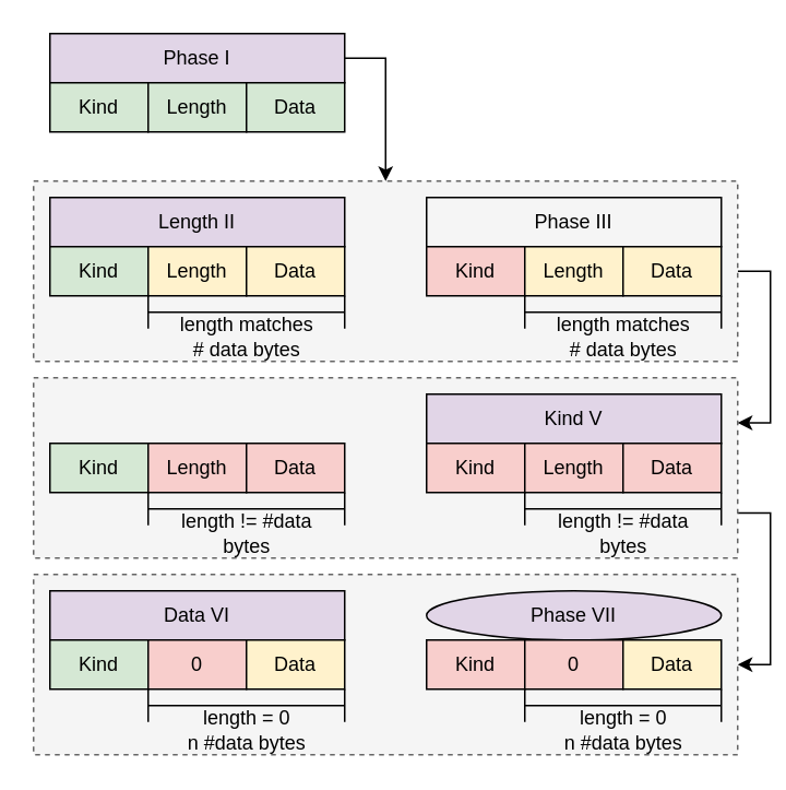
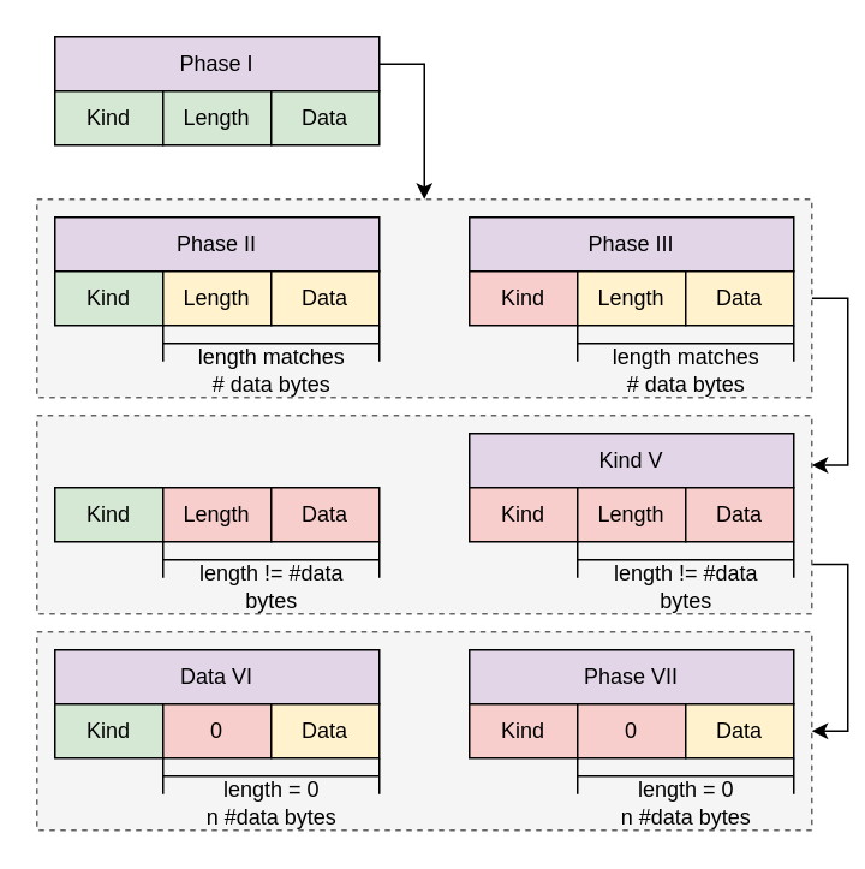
  <mxCell id="0" />
  <mxCell id="1" parent="0" />
  <mxCell id="2" value="" style="rounded=0;whiteSpace=wrap;html=1;fontSize=10;strokeColor=#666666;fillColor=#f5f5f5;fontColor=#333333;dashed=1;" vertex="1" parent="1"><mxGeometry x="20" y="350" width="430" height="110" as="geometry" /></mxCell>
  <mxCell id="3" style="edgeStyle=orthogonalEdgeStyle;rounded=0;orthogonalLoop=1;jettySize=auto;html=1;exitX=1;exitY=0.75;exitDx=0;exitDy=0;entryX=1;entryY=0.5;entryDx=0;entryDy=0;fontSize=10;" edge="1" parent="1" source="4" target="2"><mxGeometry relative="1" as="geometry" /></mxCell>
  <mxCell id="4" value="" style="rounded=0;whiteSpace=wrap;html=1;fontSize=10;strokeColor=#666666;fillColor=#f5f5f5;fontColor=#333333;dashed=1;" vertex="1" parent="1"><mxGeometry x="20" y="230" width="430" height="110" as="geometry" /></mxCell>
  <mxCell id="5" style="edgeStyle=orthogonalEdgeStyle;rounded=0;orthogonalLoop=1;jettySize=auto;html=1;exitX=1;exitY=0.5;exitDx=0;exitDy=0;entryX=1;entryY=0.25;entryDx=0;entryDy=0;fontSize=10;" edge="1" parent="1" source="6" target="4"><mxGeometry relative="1" as="geometry" /></mxCell>
  <mxCell id="6" value="" style="rounded=0;whiteSpace=wrap;html=1;fontSize=10;strokeColor=#666666;fillColor=#f5f5f5;fontColor=#333333;dashed=1;" vertex="1" parent="1"><mxGeometry x="20" y="110" width="430" height="110" as="geometry" /></mxCell>
  <mxCell id="7" style="edgeStyle=orthogonalEdgeStyle;rounded=0;orthogonalLoop=1;jettySize=auto;html=1;exitX=1;exitY=0.5;exitDx=0;exitDy=0;entryX=0.5;entryY=0;entryDx=0;entryDy=0;fontSize=10;" edge="1" parent="1" source="8" target="6"><mxGeometry relative="1" as="geometry" /></mxCell>
  <mxCell id="8" value="Phase I" style="rounded=0;whiteSpace=wrap;html=1;fillColor=#e1d5e7;strokeColor=#000000;strokeWidth=1;" vertex="1" parent="1"><mxGeometry x="30" y="20" width="180" height="30" as="geometry" /></mxCell>
  <mxCell id="9" value="Kind" style="rounded=0;whiteSpace=wrap;html=1;fillColor=#d5e8d4;strokeColor=#000000;" vertex="1" parent="1"><mxGeometry x="30" y="50" width="60" height="30" as="geometry" /></mxCell>
  <mxCell id="10" value="Length" style="rounded=0;whiteSpace=wrap;html=1;fillColor=#d5e8d4;strokeColor=#000000;" vertex="1" parent="1"><mxGeometry x="90" y="50" width="60" height="30" as="geometry" /></mxCell>
  <mxCell id="11" value="Data" style="rounded=0;whiteSpace=wrap;html=1;fillColor=#d5e8d4;strokeColor=#000000;" vertex="1" parent="1"><mxGeometry x="150" y="50" width="60" height="30" as="geometry" /></mxCell>
- <mxCell id="12" value="Length II" style="rounded=0;whiteSpace=wrap;html=1;fillColor=#e1d5e7;strokeColor=#000000;strokeWidth=1;" vertex="1" parent="1"><mxGeometry x="30" y="120" width="180" height="30" as="geometry" /></mxCell>
+ <mxCell id="12" value="Phase II" style="rounded=0;whiteSpace=wrap;html=1;fillColor=#e1d5e7;strokeColor=#000000;strokeWidth=1;" vertex="1" parent="1"><mxGeometry x="30" y="120" width="180" height="30" as="geometry" /></mxCell>
  <mxCell id="13" value="Kind" style="rounded=0;whiteSpace=wrap;html=1;fillColor=#d5e8d4;strokeColor=#000000;" vertex="1" parent="1"><mxGeometry x="30" y="150" width="60" height="30" as="geometry" /></mxCell>
  <mxCell id="14" value="Length" style="rounded=0;whiteSpace=wrap;html=1;fillColor=#fff2cc;strokeColor=#000000;" vertex="1" parent="1"><mxGeometry x="90" y="150" width="60" height="30" as="geometry" /></mxCell>
  <mxCell id="15" value="Data" style="rounded=0;whiteSpace=wrap;html=1;fillColor=#fff2cc;strokeColor=#000000;" vertex="1" parent="1"><mxGeometry x="150" y="150" width="60" height="30" as="geometry" /></mxCell>
  <mxCell id="16" value="" style="shape=crossbar;whiteSpace=wrap;html=1;rounded=1;" vertex="1" parent="1"><mxGeometry x="90" y="180" width="120" height="20" as="geometry" /></mxCell>
  <mxCell id="17" value="&lt;div&gt;length matches&lt;/div&gt;&lt;div&gt;# data bytes&lt;br&gt;&lt;/div&gt;" style="text;html=1;align=center;verticalAlign=middle;resizable=0;points=[];autosize=1;strokeColor=none;fillColor=none;" vertex="1" parent="1"><mxGeometry x="100" y="190" width="100" height="30" as="geometry" /></mxCell>
  <mxCell id="18" value="Kind" style="rounded=0;whiteSpace=wrap;html=1;fillColor=#d5e8d4;strokeColor=#000000;" vertex="1" parent="1"><mxGeometry x="30" y="270" width="60" height="30" as="geometry" /></mxCell>
  <mxCell id="19" value="Length" style="rounded=0;whiteSpace=wrap;html=1;fillColor=#f8cecc;strokeColor=#000000;" vertex="1" parent="1"><mxGeometry x="90" y="270" width="60" height="30" as="geometry" /></mxCell>
  <mxCell id="20" value="Data" style="rounded=0;whiteSpace=wrap;html=1;fillColor=#f8cecc;strokeColor=#000000;" vertex="1" parent="1"><mxGeometry x="150" y="270" width="60" height="30" as="geometry" /></mxCell>
  <mxCell id="21" value="" style="shape=crossbar;whiteSpace=wrap;html=1;rounded=1;" vertex="1" parent="1"><mxGeometry x="90" y="300" width="120" height="20" as="geometry" /></mxCell>
  <mxCell id="22" value="&lt;div&gt;length != #data&lt;/div&gt;&lt;div&gt;bytes&lt;/div&gt;" style="text;html=1;align=center;verticalAlign=middle;resizable=0;points=[];autosize=1;strokeColor=none;fillColor=none;" vertex="1" parent="1"><mxGeometry x="105" y="310" width="90" height="30" as="geometry" /></mxCell>
- <mxCell id="23" value="Phase III" style="rounded=0;whiteSpace=wrap;html=1;fillColor=#f5f5f5;strokeColor=#000000;strokeWidth=1;" vertex="1" parent="1"><mxGeometry x="260" y="120" width="180" height="30" as="geometry" /></mxCell>
+ <mxCell id="23" value="Phase III" style="rounded=0;whiteSpace=wrap;html=1;fillColor=#e1d5e7;strokeColor=#000000;strokeWidth=1;" vertex="1" parent="1"><mxGeometry x="260" y="120" width="180" height="30" as="geometry" /></mxCell>
  <mxCell id="24" value="Kind" style="rounded=0;whiteSpace=wrap;html=1;fillColor=#f8cecc;strokeColor=#000000;" vertex="1" parent="1"><mxGeometry x="260" y="150" width="60" height="30" as="geometry" /></mxCell>
  <mxCell id="25" value="Length" style="rounded=0;whiteSpace=wrap;html=1;fillColor=#fff2cc;strokeColor=#000000;" vertex="1" parent="1"><mxGeometry x="320" y="150" width="60" height="30" as="geometry" /></mxCell>
  <mxCell id="26" value="Data" style="rounded=0;whiteSpace=wrap;html=1;fillColor=#fff2cc;strokeColor=#000000;" vertex="1" parent="1"><mxGeometry x="380" y="150" width="60" height="30" as="geometry" /></mxCell>
  <mxCell id="27" value="" style="shape=crossbar;whiteSpace=wrap;html=1;rounded=1;" vertex="1" parent="1"><mxGeometry x="320" y="180" width="120" height="20" as="geometry" /></mxCell>
  <mxCell id="28" value="&lt;div&gt;length matches&lt;/div&gt;&lt;div&gt;# data bytes&lt;br&gt;&lt;/div&gt;" style="text;html=1;align=center;verticalAlign=middle;resizable=0;points=[];autosize=1;strokeColor=none;fillColor=none;" vertex="1" parent="1"><mxGeometry x="330" y="190" width="100" height="30" as="geometry" /></mxCell>
  <mxCell id="29" value="Kind V" style="rounded=0;whiteSpace=wrap;html=1;fillColor=#e1d5e7;strokeColor=#000000;strokeWidth=1;" vertex="1" parent="1"><mxGeometry x="260" y="240" width="180" height="30" as="geometry" /></mxCell>
  <mxCell id="30" value="Kind" style="rounded=0;whiteSpace=wrap;html=1;fillColor=#f8cecc;strokeColor=#000000;" vertex="1" parent="1"><mxGeometry x="260" y="270" width="60" height="30" as="geometry" /></mxCell>
  <mxCell id="31" value="Length" style="rounded=0;whiteSpace=wrap;html=1;fillColor=#f8cecc;strokeColor=#000000;" vertex="1" parent="1"><mxGeometry x="320" y="270" width="60" height="30" as="geometry" /></mxCell>
  <mxCell id="32" value="Data" style="rounded=0;whiteSpace=wrap;html=1;fillColor=#f8cecc;strokeColor=#000000;" vertex="1" parent="1"><mxGeometry x="380" y="270" width="60" height="30" as="geometry" /></mxCell>
  <mxCell id="33" value="" style="shape=crossbar;whiteSpace=wrap;html=1;rounded=1;" vertex="1" parent="1"><mxGeometry x="320" y="300" width="120" height="20" as="geometry" /></mxCell>
  <mxCell id="34" value="&lt;div&gt;length != #data&lt;/div&gt;&lt;div&gt;bytes&lt;/div&gt;" style="text;html=1;align=center;verticalAlign=middle;resizable=0;points=[];autosize=1;strokeColor=none;fillColor=none;" vertex="1" parent="1"><mxGeometry x="335" y="310" width="90" height="30" as="geometry" /></mxCell>
  <mxCell id="35" value="Data VI" style="rounded=0;whiteSpace=wrap;html=1;fillColor=#e1d5e7;strokeColor=#000000;strokeWidth=1;" vertex="1" parent="1"><mxGeometry x="30" y="360" width="180" height="30" as="geometry" /></mxCell>
  <mxCell id="36" value="Kind" style="rounded=0;whiteSpace=wrap;html=1;fillColor=#d5e8d4;strokeColor=#000000;" vertex="1" parent="1"><mxGeometry x="30" y="390" width="60" height="30" as="geometry" /></mxCell>
  <mxCell id="37" value="0" style="rounded=0;whiteSpace=wrap;html=1;fillColor=#f8cecc;strokeColor=#000000;" vertex="1" parent="1"><mxGeometry x="90" y="390" width="60" height="30" as="geometry" /></mxCell>
  <mxCell id="38" value="Data" style="rounded=0;whiteSpace=wrap;html=1;fillColor=#fff2cc;strokeColor=#000000;" vertex="1" parent="1"><mxGeometry x="150" y="390" width="60" height="30" as="geometry" /></mxCell>
  <mxCell id="39" value="" style="shape=crossbar;whiteSpace=wrap;html=1;rounded=1;" vertex="1" parent="1"><mxGeometry x="90" y="420" width="120" height="20" as="geometry" /></mxCell>
  <mxCell id="40" value="&lt;div&gt;length = 0 &lt;br&gt;&lt;/div&gt;&lt;div&gt;n #data bytes&lt;/div&gt;" style="text;html=1;align=center;verticalAlign=middle;resizable=0;points=[];autosize=1;strokeColor=none;fillColor=none;" vertex="1" parent="1"><mxGeometry x="105" y="430" width="90" height="30" as="geometry" /></mxCell>
- <mxCell id="41" value="Phase VII" style="ellipse;whiteSpace=wrap;html=1;fillColor=#e1d5e7;strokeColor=#000000;strokeWidth=1;" vertex="1" parent="1"><mxGeometry x="260" y="360" width="180" height="30" as="geometry" /></mxCell>
+ <mxCell id="41" value="Phase VII" style="rounded=0;whiteSpace=wrap;html=1;fillColor=#e1d5e7;strokeColor=#000000;strokeWidth=1;" vertex="1" parent="1"><mxGeometry x="260" y="360" width="180" height="30" as="geometry" /></mxCell>
  <mxCell id="42" value="Kind" style="rounded=0;whiteSpace=wrap;html=1;fillColor=#f8cecc;strokeColor=#000000;" vertex="1" parent="1"><mxGeometry x="260" y="390" width="60" height="30" as="geometry" /></mxCell>
  <mxCell id="43" value="0" style="rounded=0;whiteSpace=wrap;html=1;fillColor=#f8cecc;strokeColor=#000000;" vertex="1" parent="1"><mxGeometry x="320" y="390" width="60" height="30" as="geometry" /></mxCell>
  <mxCell id="44" value="Data" style="rounded=0;whiteSpace=wrap;html=1;fillColor=#fff2cc;strokeColor=#000000;" vertex="1" parent="1"><mxGeometry x="380" y="390" width="60" height="30" as="geometry" /></mxCell>
  <mxCell id="45" value="" style="shape=crossbar;whiteSpace=wrap;html=1;rounded=1;" vertex="1" parent="1"><mxGeometry x="320" y="420" width="120" height="20" as="geometry" /></mxCell>
  <mxCell id="46" value="&lt;div&gt;length = 0 &lt;br&gt;&lt;/div&gt;&lt;div&gt;n #data bytes&lt;/div&gt;" style="text;html=1;align=center;verticalAlign=middle;resizable=0;points=[];autosize=1;strokeColor=none;fillColor=none;" vertex="1" parent="1"><mxGeometry x="335" y="430" width="90" height="30" as="geometry" /></mxCell>
